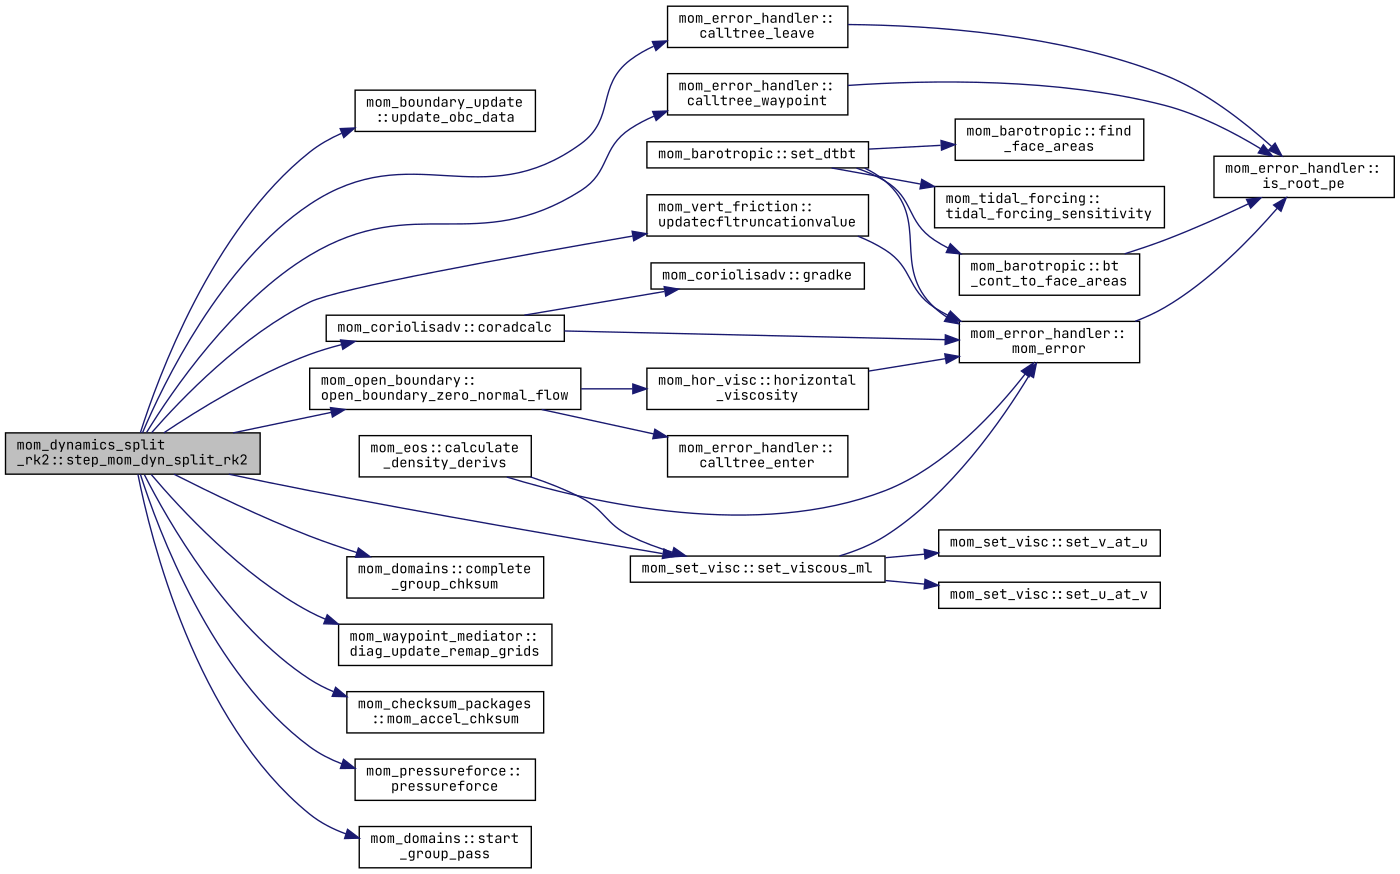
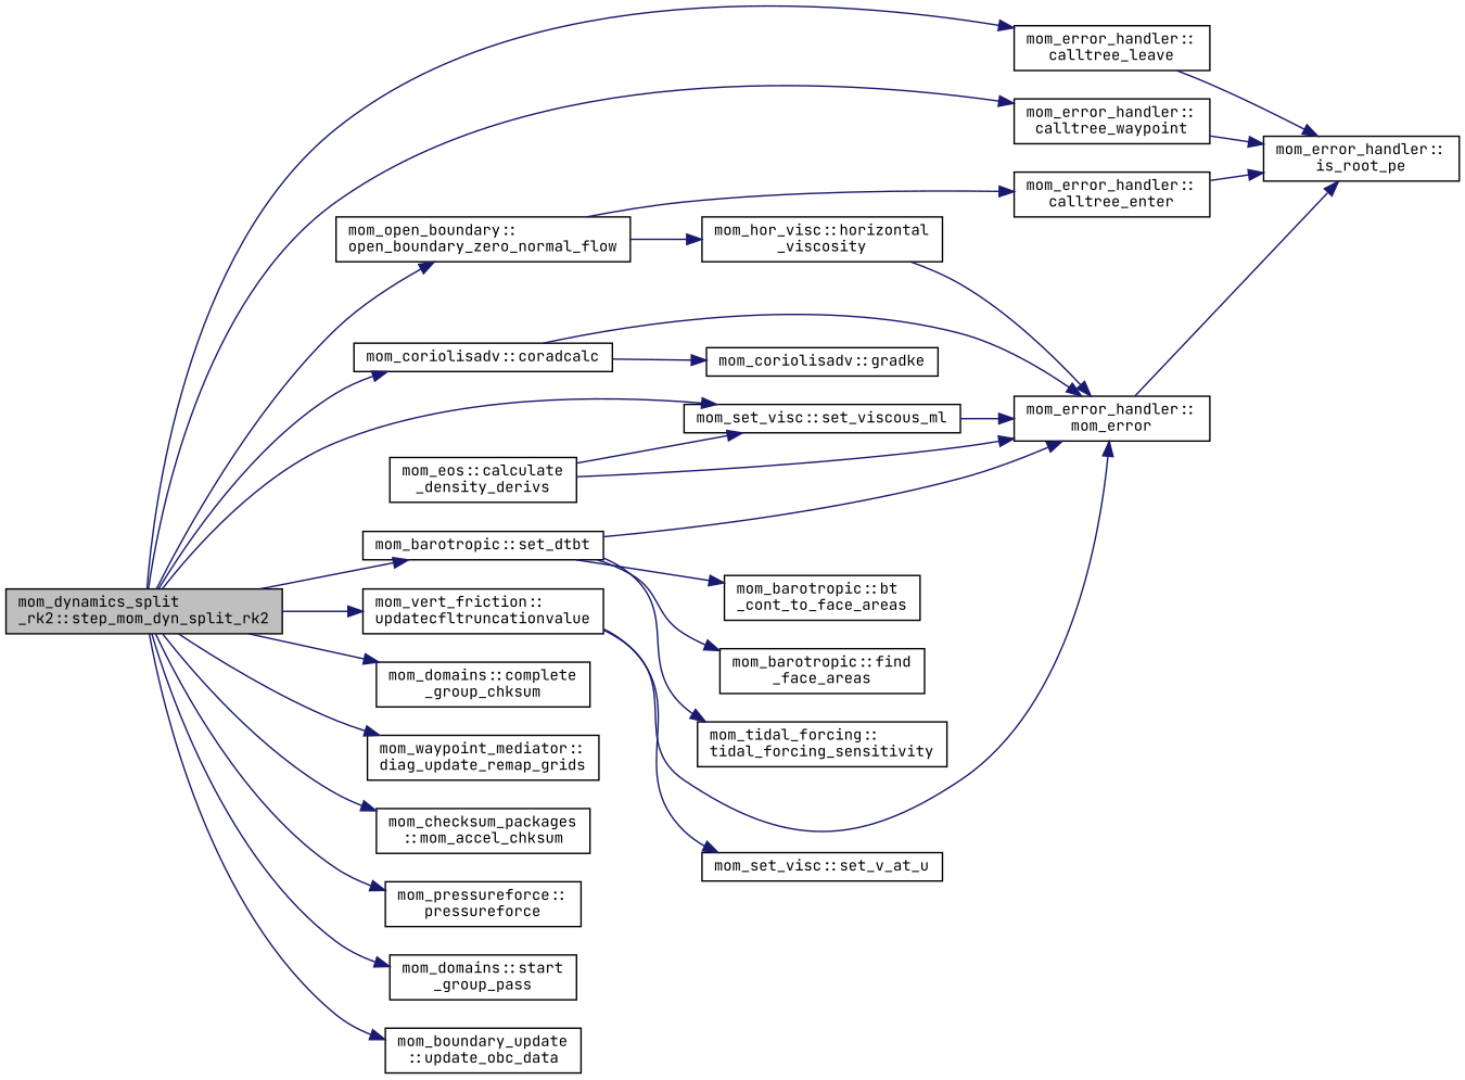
  digraph {
    fontname="JetBrains Mono"
    rankdir=LR
    node [color=black fillcolor=white fontname="JetBrains Mono" fontsize=10 shape=record style=filled]
    edge [color=midnightblue fontname="JetBrains Mono" fontsize=10 labelfontname=Helvetica labelfontsize=10 style=solid]
    n1 [fillcolor=grey75 fontcolor=black height=0.2 label="mom_dynamics_split\l_rk2::step_mom_dyn_split_rk2" width=0.4]
    n2 [height=0.2 label="mom_error_handler::\lcalltree_leave" width=0.4]
    n3 [height=0.2 label="mom_error_handler::\lcalltree_waypoint" width=0.4]
    n4 [height=0.2 label="mom_domains::complete\l_group_chksum" width=0.4]
    n5 [height=0.2 label="mom_coriolisadv::coradcalc" width=0.4]
    n6 [height=0.2 label="mom_waypoint_mediator::\ldiag_update_remap_grids" width=0.4]
    n7 [height=0.2 label="mom_checksum_packages\l::mom_accel_chksum" width=0.4]
    n8 [height=0.2 label="mom_open_boundary::\lopen_boundary_zero_normal_flow" width=0.4]
    n9 [height=0.2 label="mom_pressureforce::\lpressureforce" width=0.4]
    n10 [height=0.2 label="mom_barotropic::set_dtbt" width=0.4]
    n11 [height=0.2 label="mom_set_visc::set_viscous_ml" width=0.4]
    n12 [height=0.2 label="mom_domains::start\l_group_pass" width=0.4]
    n13 [height=0.2 label="mom_boundary_update\l::update_obc_data" width=0.4]
    n14 [height=0.2 label="mom_vert_friction::\lupdatecfltruncationvalue" width=0.4]
    n15 [height=0.2 label="mom_error_handler::\lcalltree_enter" width=0.4]
    n16 [height=0.2 label="mom_error_handler::\lis_root_pe" width=0.4]
    n17 [height=0.2 label="mom_coriolisadv::gradke" width=0.4]
    n18 [height=0.2 label="mom_error_handler::\lmom_error" width=0.4]
    n19 [height=0.2 label="mom_hor_visc::horizontal\l_viscosity" width=0.4]
    n20 [height=0.2 label="mom_barotropic::bt\l_cont_to_face_areas" width=0.4]
    n21 [height=0.2 label="mom_barotropic::find\l_face_areas" width=0.4]
    n22 [height=0.2 label="mom_tidal_forcing::\ltidal_forcing_sensitivity" width=0.4]
    n23 [height=0.2 label="mom_set_visc::set_v_at_u" width=0.4]
-   n24 [height=0.2 label="mom_set_visc::set_u_at_v" width=0.4]
    n25 [height=0.2 label="mom_eos::calculate\l_density_derivs" width=0.4]
    n1 -> n2
    n1 -> n3
    n1 -> n4
    n1 -> n5
    n1 -> n6
    n1 -> n7
    n1 -> n8
    n1 -> n9
+   n1 -> n10
    n1 -> n11
    n1 -> n12
    n1 -> n13
    n1 -> n14
    n2 -> n16
    n3 -> n16
    n5 -> n17
    n5 -> n18
    n8 -> n15
    n8 -> n19
    n10 -> n18
    n10 -> n20
    n10 -> n21
    n10 -> n22
    n11 -> n18
-   n11 -> n23
-   n11 -> n24
+   n14 -> n23
    n14 -> n18
-   n20 -> n16
+   n15 -> n16
    n18 -> n16
    n19 -> n18
    n25 -> n11
    n25 -> n18
  }
